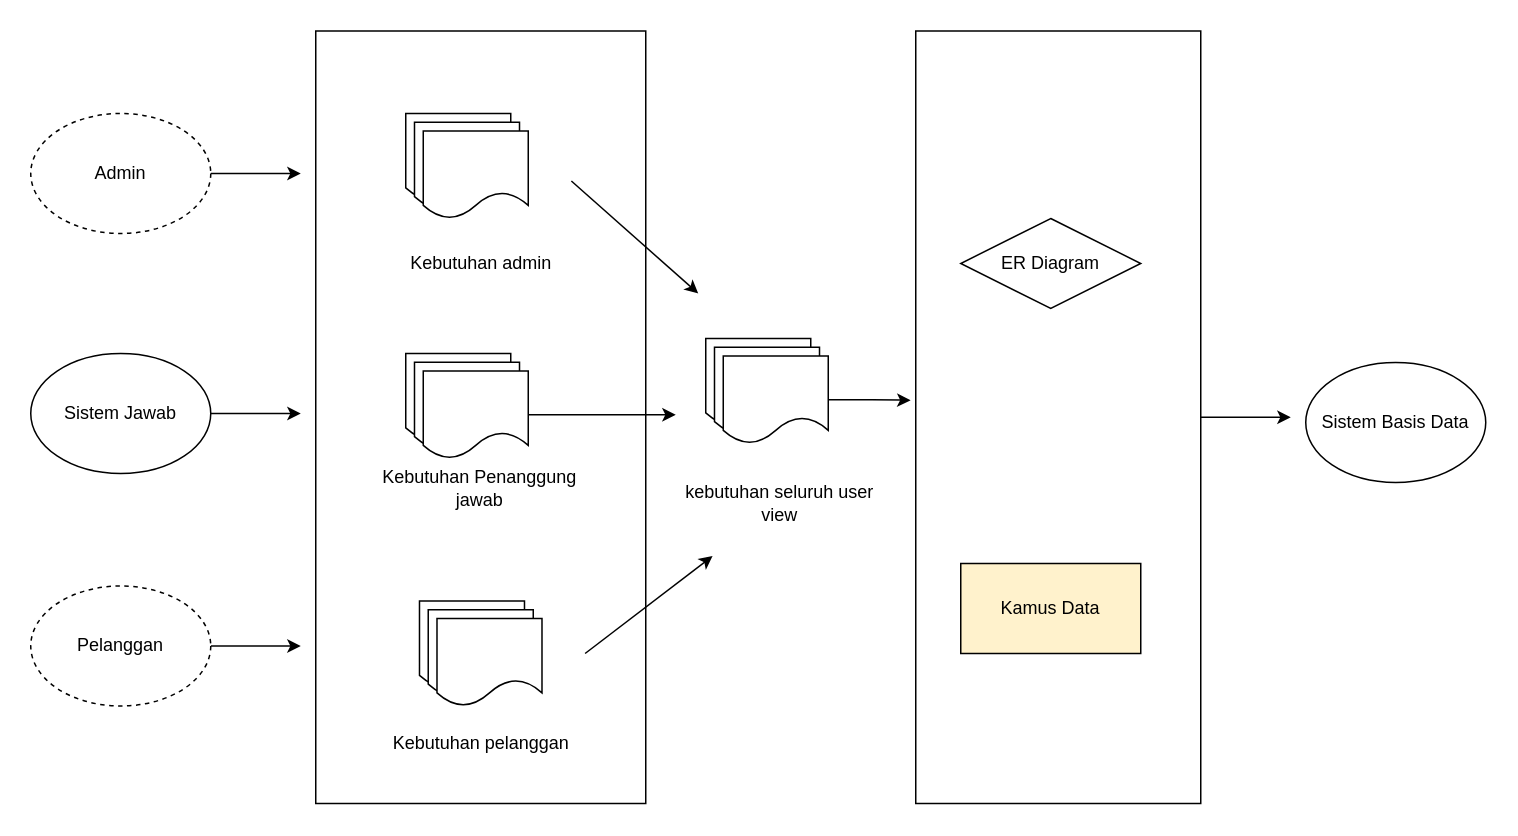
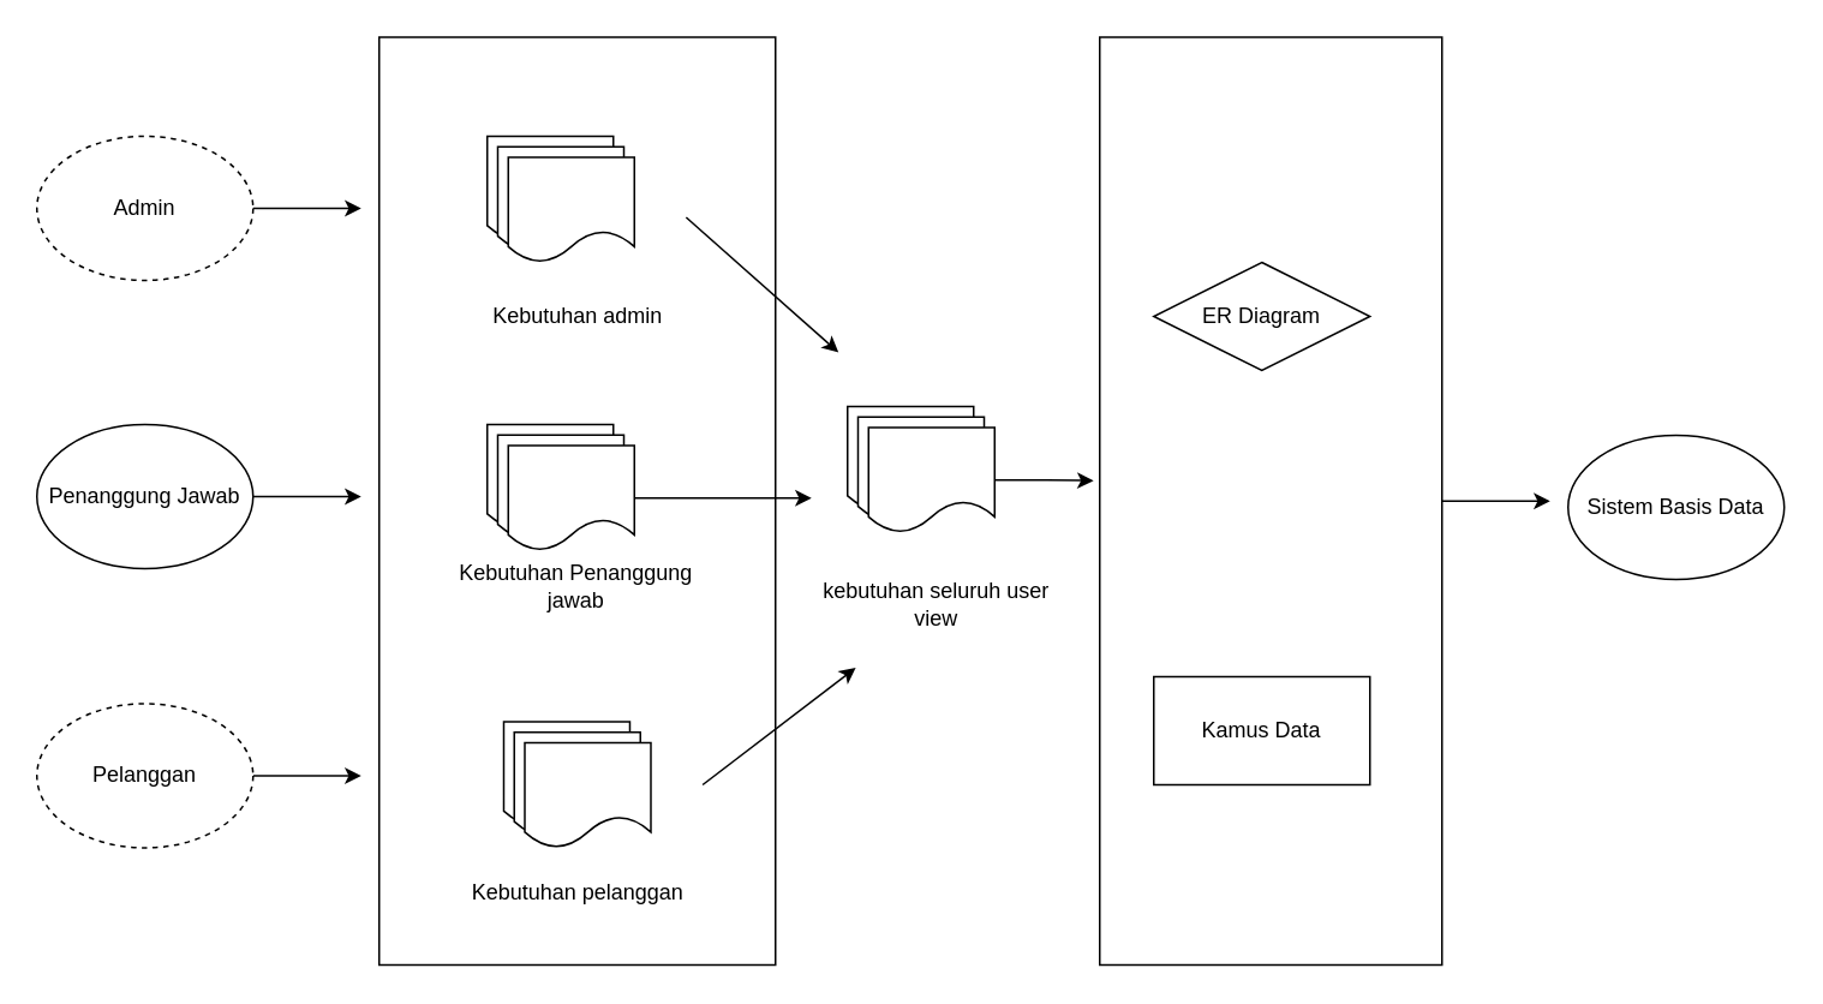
  <mxCell id="0" />
  <mxCell id="1" parent="0" />
  <mxCell id="2" style="edgeStyle=orthogonalEdgeStyle;rounded=0;orthogonalLoop=1;jettySize=auto;html=1;" edge="1" parent="1" source="3"><mxGeometry relative="1" as="geometry"><mxPoint x="200" y="115" as="targetPoint" /></mxGeometry></mxCell>
  <mxCell id="3" value="Admin" style="ellipse;whiteSpace=wrap;html=1;dashed=1;" vertex="1" parent="1"><mxGeometry x="20" y="75" width="120" height="80" as="geometry" /></mxCell>
  <mxCell id="4" style="edgeStyle=orthogonalEdgeStyle;rounded=0;orthogonalLoop=1;jettySize=auto;html=1;" edge="1" parent="1" source="5"><mxGeometry relative="1" as="geometry"><mxPoint x="200" y="275" as="targetPoint" /></mxGeometry></mxCell>
- <mxCell id="5" value="Sistem Jawab" style="ellipse;whiteSpace=wrap;html=1;" vertex="1" parent="1"><mxGeometry x="20" y="235" width="120" height="80" as="geometry" /></mxCell>
+ <mxCell id="5" value="Penanggung Jawab" style="ellipse;whiteSpace=wrap;html=1;" vertex="1" parent="1"><mxGeometry x="20" y="235" width="120" height="80" as="geometry" /></mxCell>
  <mxCell id="6" style="edgeStyle=orthogonalEdgeStyle;rounded=0;orthogonalLoop=1;jettySize=auto;html=1;" edge="1" parent="1" source="7"><mxGeometry relative="1" as="geometry"><mxPoint x="200" y="430" as="targetPoint" /></mxGeometry></mxCell>
  <mxCell id="7" value="Pelanggan" style="ellipse;whiteSpace=wrap;html=1;dashed=1;" vertex="1" parent="1"><mxGeometry x="20" y="390" width="120" height="80" as="geometry" /></mxCell>
  <mxCell id="8" value="" style="rounded=0;whiteSpace=wrap;html=1;" vertex="1" parent="1"><mxGeometry x="210" y="20" width="220" height="515" as="geometry" /></mxCell>
  <mxCell id="9" value="" style="group" vertex="1" connectable="0" parent="1"><mxGeometry x="270" y="75" width="81.67" height="70" as="geometry" /></mxCell>
  <mxCell id="10" value="" style="shape=document;whiteSpace=wrap;html=1;boundedLbl=1;" vertex="1" parent="9"><mxGeometry width="70.003" height="58.333" as="geometry" /></mxCell>
  <mxCell id="11" value="" style="shape=document;whiteSpace=wrap;html=1;boundedLbl=1;" vertex="1" parent="9"><mxGeometry x="5.834" y="5.833" width="70.003" height="58.333" as="geometry" /></mxCell>
  <mxCell id="12" value="" style="shape=document;whiteSpace=wrap;html=1;boundedLbl=1;" vertex="1" parent="9"><mxGeometry x="11.667" y="11.667" width="70.003" height="58.333" as="geometry" /></mxCell>
  <mxCell id="13" value="" style="group" vertex="1" connectable="0" parent="1"><mxGeometry x="270" y="235" width="81.67" height="70" as="geometry" /></mxCell>
  <mxCell id="14" value="" style="shape=document;whiteSpace=wrap;html=1;boundedLbl=1;" vertex="1" parent="13"><mxGeometry width="70.003" height="58.333" as="geometry" /></mxCell>
  <mxCell id="15" value="" style="shape=document;whiteSpace=wrap;html=1;boundedLbl=1;" vertex="1" parent="13"><mxGeometry x="5.834" y="5.833" width="70.003" height="58.333" as="geometry" /></mxCell>
  <mxCell id="16" value="" style="shape=document;whiteSpace=wrap;html=1;boundedLbl=1;" vertex="1" parent="13"><mxGeometry x="11.667" y="11.667" width="70.003" height="58.333" as="geometry" /></mxCell>
  <mxCell id="17" value="" style="group" vertex="1" connectable="0" parent="1"><mxGeometry x="279.16" y="400" width="81.67" height="70" as="geometry" /></mxCell>
  <mxCell id="18" value="" style="shape=document;whiteSpace=wrap;html=1;boundedLbl=1;" vertex="1" parent="17"><mxGeometry width="70.003" height="58.333" as="geometry" /></mxCell>
  <mxCell id="19" value="" style="shape=document;whiteSpace=wrap;html=1;boundedLbl=1;" vertex="1" parent="17"><mxGeometry x="5.834" y="5.833" width="70.003" height="58.333" as="geometry" /></mxCell>
  <mxCell id="20" value="" style="shape=document;whiteSpace=wrap;html=1;boundedLbl=1;" vertex="1" parent="17"><mxGeometry x="11.667" y="11.667" width="70.003" height="58.333" as="geometry" /></mxCell>
  <mxCell id="21" value="" style="group" vertex="1" connectable="0" parent="1"><mxGeometry x="470" y="225" width="81.67" height="70" as="geometry" /></mxCell>
  <mxCell id="22" value="" style="shape=document;whiteSpace=wrap;html=1;boundedLbl=1;" vertex="1" parent="21"><mxGeometry width="70.003" height="58.333" as="geometry" /></mxCell>
  <mxCell id="23" value="" style="shape=document;whiteSpace=wrap;html=1;boundedLbl=1;" vertex="1" parent="21"><mxGeometry x="5.834" y="5.833" width="70.003" height="58.333" as="geometry" /></mxCell>
  <mxCell id="24" value="" style="shape=document;whiteSpace=wrap;html=1;boundedLbl=1;" vertex="1" parent="21"><mxGeometry x="11.667" y="11.667" width="70.003" height="58.333" as="geometry" /></mxCell>
  <mxCell id="25" value="Kebutuhan admin" style="text;html=1;strokeColor=none;fillColor=none;align=center;verticalAlign=middle;whiteSpace=wrap;rounded=0;" vertex="1" parent="1"><mxGeometry x="259.57" y="165" width="120.84" height="20" as="geometry" /></mxCell>
  <mxCell id="26" value="Kebutuhan Penanggung jawab" style="text;html=1;strokeColor=none;fillColor=none;align=center;verticalAlign=middle;whiteSpace=wrap;rounded=0;" vertex="1" parent="1"><mxGeometry x="250.41" y="285" width="139.17" height="80" as="geometry" /></mxCell>
  <mxCell id="27" value="Kebutuhan pelanggan" style="text;html=1;strokeColor=none;fillColor=none;align=center;verticalAlign=middle;whiteSpace=wrap;rounded=0;" vertex="1" parent="1"><mxGeometry x="259.57" y="485" width="120.84" height="20" as="geometry" /></mxCell>
  <mxCell id="28" value="kebutuhan seluruh user view" style="text;html=1;strokeColor=none;fillColor=none;align=center;verticalAlign=middle;whiteSpace=wrap;rounded=0;" vertex="1" parent="1"><mxGeometry x="450" y="295" width="139.17" height="80" as="geometry" /></mxCell>
  <mxCell id="29" style="edgeStyle=orthogonalEdgeStyle;rounded=0;orthogonalLoop=1;jettySize=auto;html=1;" edge="1" parent="1" source="30"><mxGeometry relative="1" as="geometry"><mxPoint x="860" y="277.5" as="targetPoint" /></mxGeometry></mxCell>
  <mxCell id="30" value="" style="rounded=0;whiteSpace=wrap;html=1;" vertex="1" parent="1"><mxGeometry x="610" y="20" width="190" height="515" as="geometry" /></mxCell>
  <mxCell id="31" value="ER Diagram" style="rhombus;whiteSpace=wrap;html=1;" vertex="1" parent="1"><mxGeometry x="640" y="145" width="120" height="60" as="geometry" /></mxCell>
- <mxCell id="32" value="Kamus Data" style="rounded=0;whiteSpace=wrap;html=1;fillColor=#fff2cc;" vertex="1" parent="1"><mxGeometry x="640" y="375" width="120" height="60" as="geometry" /></mxCell>
+ <mxCell id="32" value="Kamus Data" style="rounded=0;whiteSpace=wrap;html=1;" vertex="1" parent="1"><mxGeometry x="640" y="375" width="120" height="60" as="geometry" /></mxCell>
  <mxCell id="33" value="" style="endArrow=classic;html=1;" edge="1" parent="1"><mxGeometry width="50" height="50" relative="1" as="geometry"><mxPoint x="389.58" y="435" as="sourcePoint" /><mxPoint x="474.58" y="370" as="targetPoint" /></mxGeometry></mxCell>
  <mxCell id="34" style="edgeStyle=orthogonalEdgeStyle;rounded=0;orthogonalLoop=1;jettySize=auto;html=1;" edge="1" parent="1" source="16"><mxGeometry relative="1" as="geometry"><mxPoint x="450" y="275.833" as="targetPoint" /></mxGeometry></mxCell>
  <mxCell id="35" value="" style="endArrow=classic;html=1;" edge="1" parent="1"><mxGeometry width="50" height="50" relative="1" as="geometry"><mxPoint x="380.41" y="120" as="sourcePoint" /><mxPoint x="465" y="195" as="targetPoint" /></mxGeometry></mxCell>
  <mxCell id="36" style="edgeStyle=orthogonalEdgeStyle;rounded=0;orthogonalLoop=1;jettySize=auto;html=1;entryX=-0.018;entryY=0.478;entryDx=0;entryDy=0;entryPerimeter=0;" edge="1" parent="1" source="24" target="30"><mxGeometry relative="1" as="geometry" /></mxCell>
  <mxCell id="37" value="Sistem Basis Data" style="ellipse;whiteSpace=wrap;html=1;" vertex="1" parent="1"><mxGeometry x="870" y="241" width="120" height="80" as="geometry" /></mxCell>
